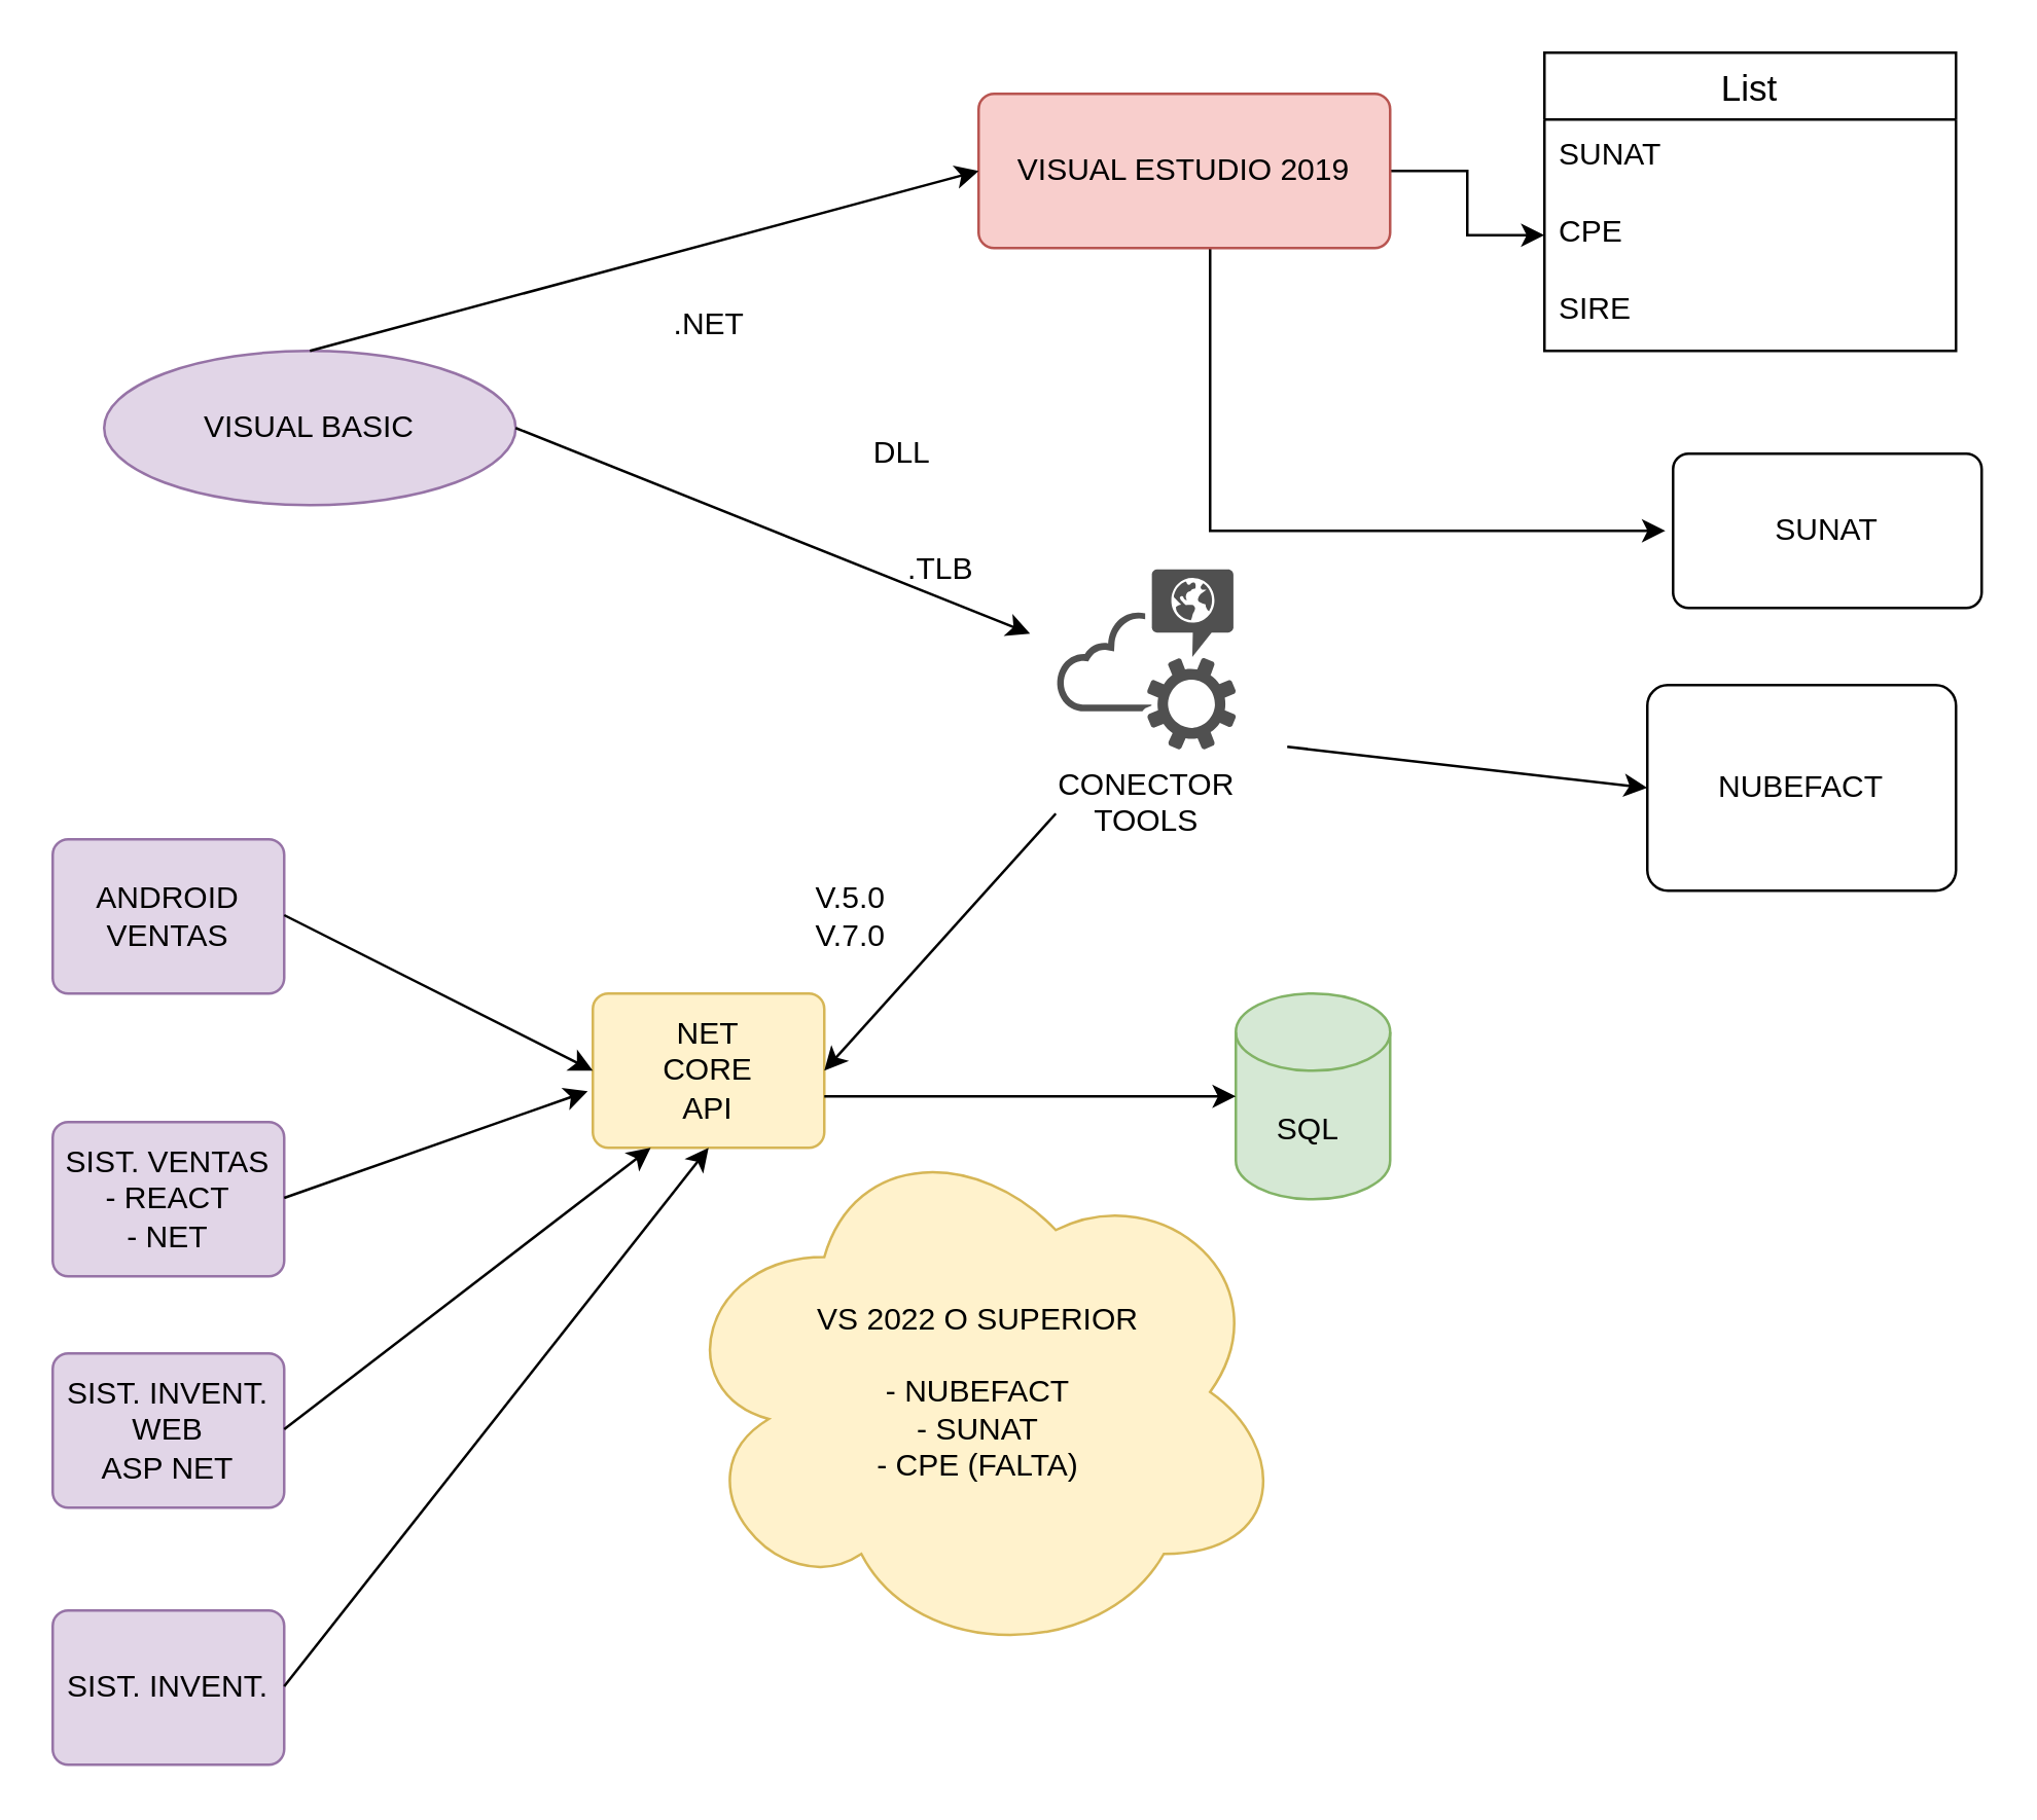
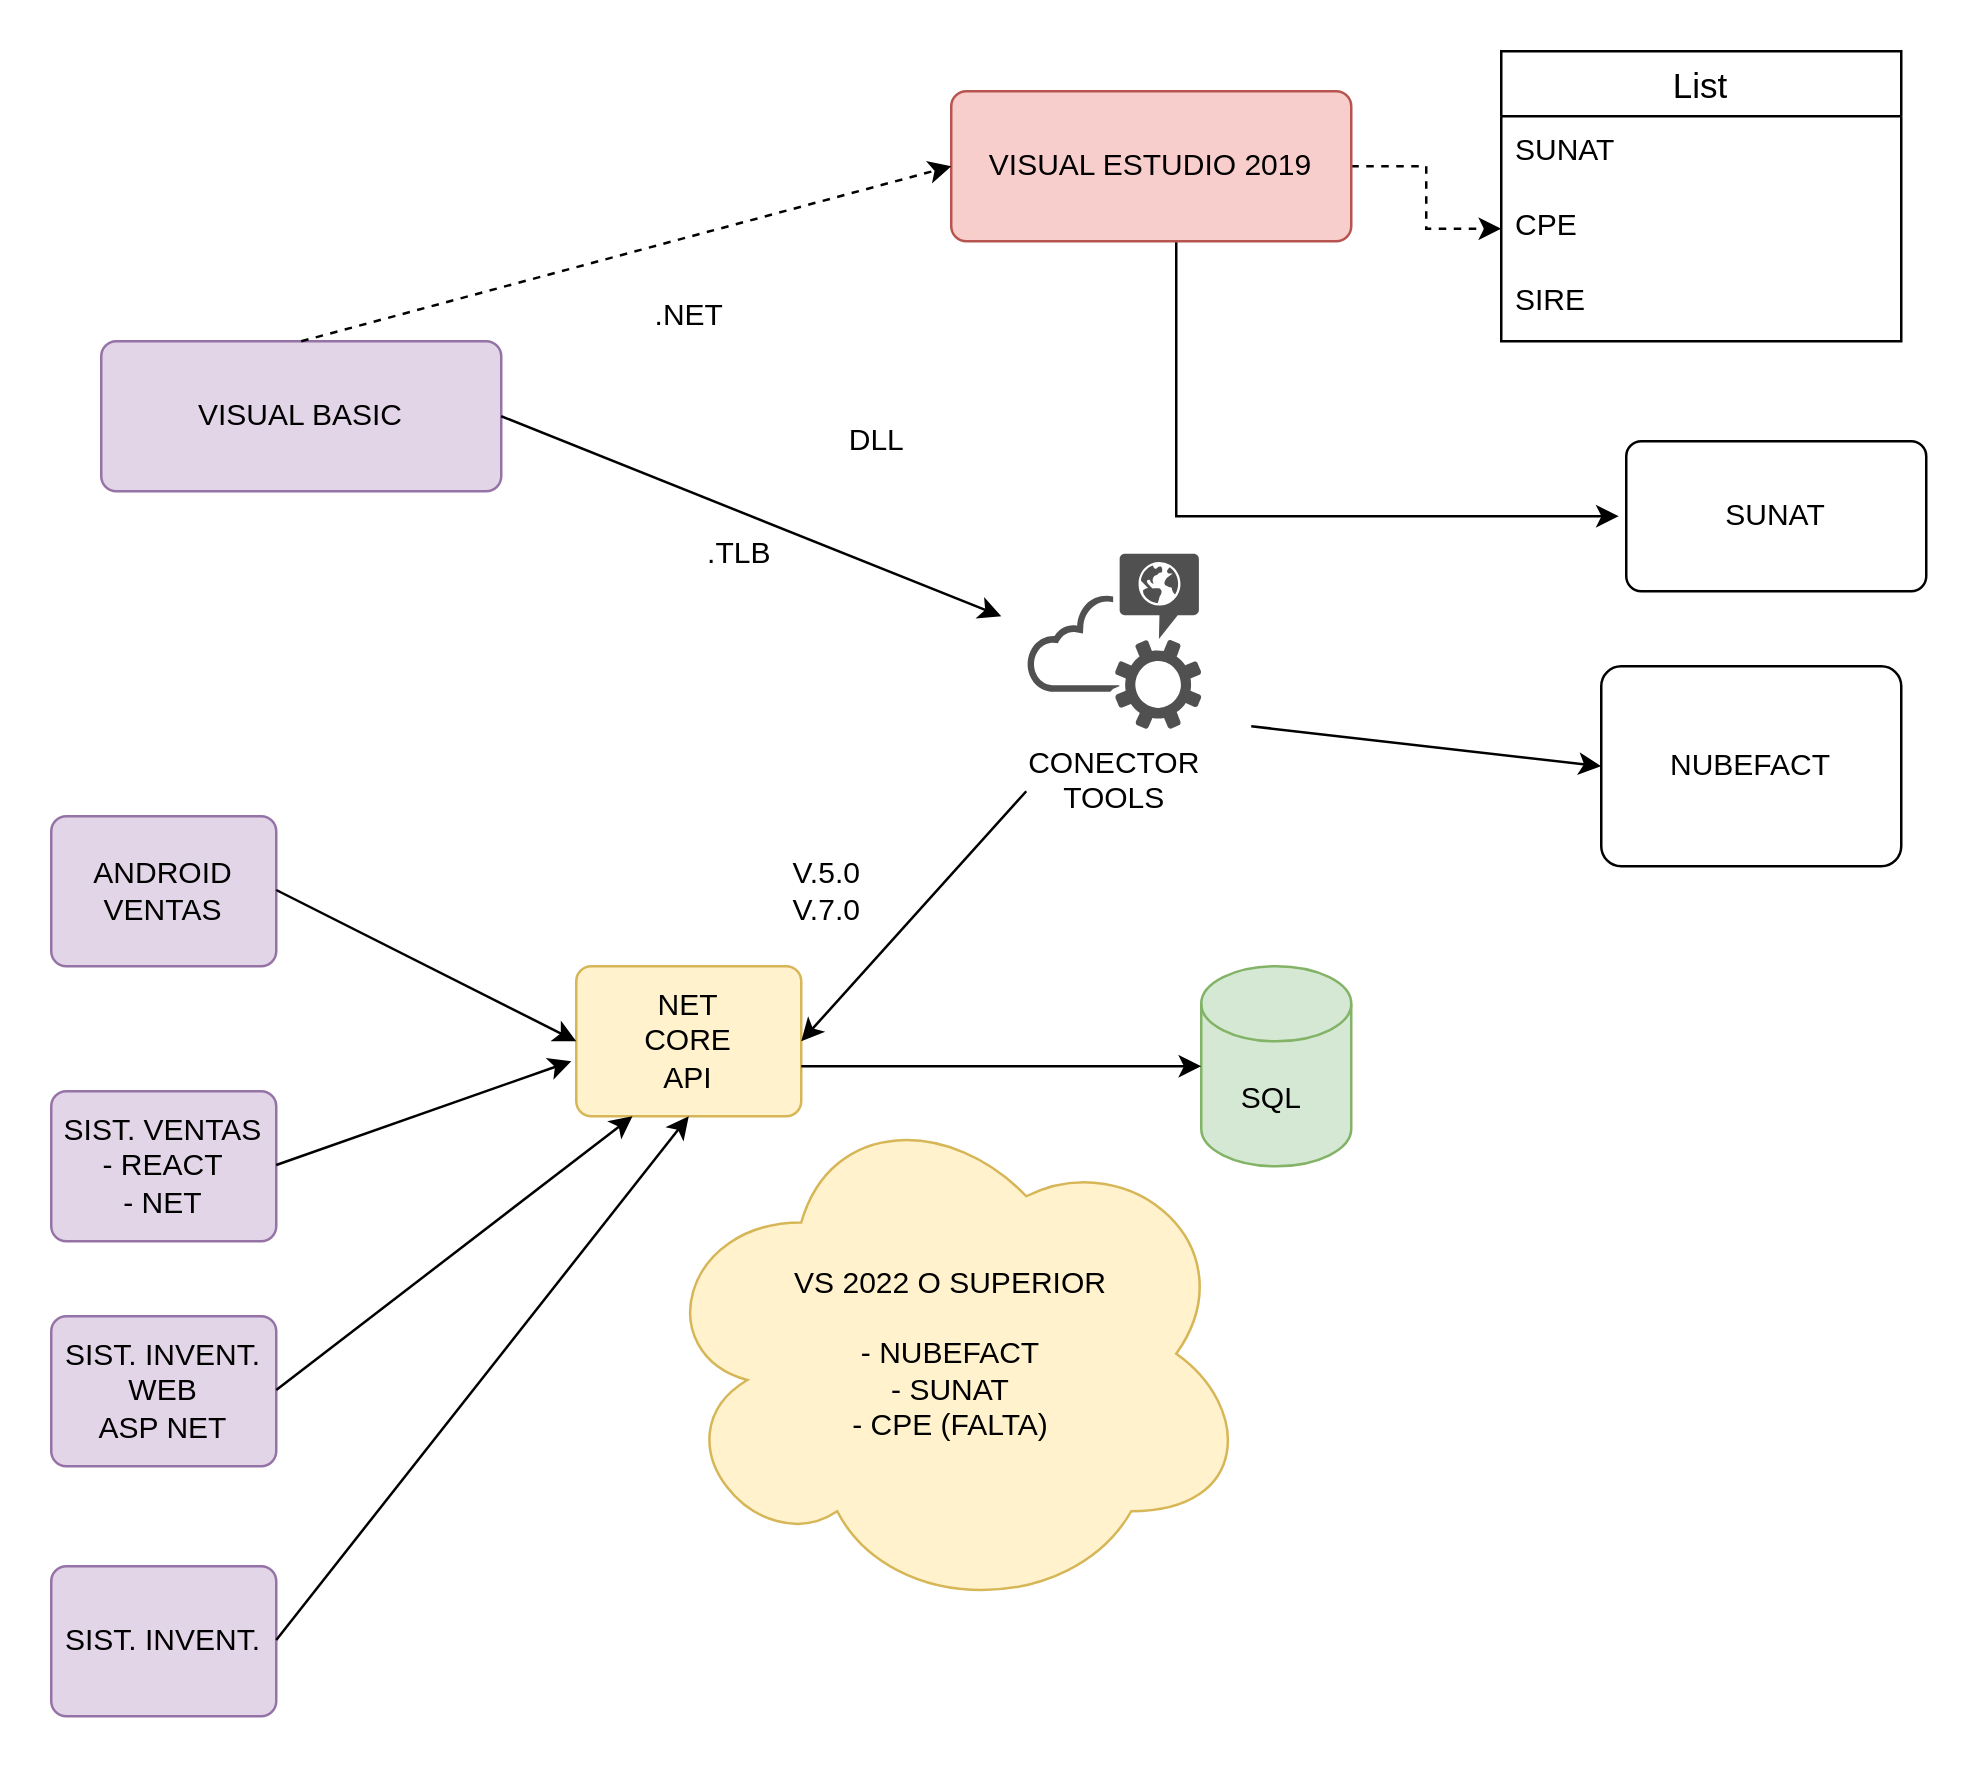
  <mxCell id="0" />
  <mxCell id="1" parent="0" />
  <mxCell id="2" value="SQL&amp;nbsp;" style="shape=cylinder3;whiteSpace=wrap;html=1;boundedLbl=1;backgroundOutline=1;size=15;fillColor=#d5e8d4;strokeColor=#82b366;" parent="1" vertex="1"><mxGeometry x="480" y="386" width="60" height="80" as="geometry" /></mxCell>
- <mxCell id="3" value="VISUAL BASIC" style="ellipse;arcSize=10;whiteSpace=wrap;html=1;align=center;fillColor=#e1d5e7;strokeColor=#9673a6;" parent="1" vertex="1"><mxGeometry x="40" y="136" width="160" height="60" as="geometry" /></mxCell>
- <mxCell id="4" value="" style="edgeStyle=orthogonalEdgeStyle;rounded=0;orthogonalLoop=1;jettySize=auto;html=1;" parent="1" source="6" target="9" edge="1"><mxGeometry relative="1" as="geometry" /></mxCell>
+ <mxCell id="3" value="VISUAL BASIC" style="rounded=1;arcSize=10;whiteSpace=wrap;html=1;align=center;fillColor=#e1d5e7;strokeColor=#9673a6;" parent="1" vertex="1"><mxGeometry x="40" y="136" width="160" height="60" as="geometry" /></mxCell>
+ <mxCell id="4" value="" style="edgeStyle=orthogonalEdgeStyle;rounded=0;orthogonalLoop=1;jettySize=auto;html=1;dashed=1;" parent="1" source="6" target="9" edge="1"><mxGeometry relative="1" as="geometry" /></mxCell>
  <mxCell id="5" value="" style="edgeStyle=orthogonalEdgeStyle;rounded=0;orthogonalLoop=1;jettySize=auto;html=1;" parent="1" edge="1"><mxGeometry relative="1" as="geometry"><mxPoint x="470" y="66" as="sourcePoint" /><mxPoint x="647" y="206" as="targetPoint" /><Array as="points"><mxPoint x="470" y="206" /></Array></mxGeometry></mxCell>
  <mxCell id="6" value="VISUAL ESTUDIO 2019" style="rounded=1;arcSize=10;whiteSpace=wrap;html=1;align=center;fillColor=#f8cecc;strokeColor=#b85450;" parent="1" vertex="1"><mxGeometry x="380" y="36" width="160" height="60" as="geometry" /></mxCell>
  <mxCell id="7" value="List" style="swimlane;fontStyle=0;childLayout=stackLayout;horizontal=1;startSize=26;horizontalStack=0;resizeParent=1;resizeParentMax=0;resizeLast=0;collapsible=1;marginBottom=0;align=center;fontSize=14;" parent="1" vertex="1"><mxGeometry x="600" y="20" width="160" height="116" as="geometry"><mxRectangle x="640" y="30" width="60" height="30" as="alternateBounds" /></mxGeometry></mxCell>
  <mxCell id="8" value="SUNAT" style="text;strokeColor=none;fillColor=none;spacingLeft=4;spacingRight=4;overflow=hidden;rotatable=0;points=[[0,0.5],[1,0.5]];portConstraint=eastwest;fontSize=12;whiteSpace=wrap;html=1;" parent="7" vertex="1"><mxGeometry y="26" width="160" height="30" as="geometry" /></mxCell>
  <mxCell id="9" value="CPE" style="text;strokeColor=none;fillColor=none;spacingLeft=4;spacingRight=4;overflow=hidden;rotatable=0;points=[[0,0.5],[1,0.5]];portConstraint=eastwest;fontSize=12;whiteSpace=wrap;html=1;" parent="7" vertex="1"><mxGeometry y="56" width="160" height="30" as="geometry" /></mxCell>
  <mxCell id="10" value="SIRE" style="text;strokeColor=none;fillColor=none;spacingLeft=4;spacingRight=4;overflow=hidden;rotatable=0;points=[[0,0.5],[1,0.5]];portConstraint=eastwest;fontSize=12;whiteSpace=wrap;html=1;" parent="7" vertex="1"><mxGeometry y="86" width="160" height="30" as="geometry" /></mxCell>
  <mxCell id="11" value="SUNAT" style="whiteSpace=wrap;html=1;rounded=1;arcSize=10;" parent="1" vertex="1"><mxGeometry x="650" y="176" width="120" height="60" as="geometry" /></mxCell>
- <mxCell id="12" value="" style="edgeStyle=none;orthogonalLoop=1;jettySize=auto;html=1;rounded=0;entryX=0;entryY=0.5;entryDx=0;entryDy=0;exitX=0.5;exitY=0;exitDx=0;exitDy=0;" edge="1" parent="1" source="3" target="6"><mxGeometry width="100" relative="1" as="geometry"><mxPoint x="300" y="196" as="sourcePoint" /><mxPoint x="400" y="196" as="targetPoint" /><Array as="points" /></mxGeometry></mxCell>
+ <mxCell id="12" value="" style="edgeStyle=none;orthogonalLoop=1;jettySize=auto;html=1;rounded=0;entryX=0;entryY=0.5;entryDx=0;entryDy=0;exitX=0.5;exitY=0;exitDx=0;exitDy=0;dashed=1;" edge="1" parent="1" source="3" target="6"><mxGeometry width="100" relative="1" as="geometry"><mxPoint x="300" y="196" as="sourcePoint" /><mxPoint x="400" y="196" as="targetPoint" /><Array as="points" /></mxGeometry></mxCell>
  <mxCell id="13" value="CONECTOR&lt;br&gt;TOOLS" style="sketch=0;pointerEvents=1;shadow=0;dashed=0;html=1;strokeColor=none;fillColor=#505050;labelPosition=center;verticalLabelPosition=bottom;outlineConnect=0;verticalAlign=top;align=center;shape=mxgraph.office.clouds.public_im_cloud_service;" vertex="1" parent="1"><mxGeometry x="410" y="221" width="70" height="70" as="geometry" /></mxCell>
  <mxCell id="14" value=".NET" style="text;html=1;align=center;verticalAlign=middle;resizable=0;points=[];autosize=1;strokeColor=none;fillColor=none;" vertex="1" parent="1"><mxGeometry x="250" y="111" width="50" height="30" as="geometry" /></mxCell>
  <mxCell id="15" value="" style="edgeStyle=none;orthogonalLoop=1;jettySize=auto;html=1;rounded=0;exitX=1;exitY=0.5;exitDx=0;exitDy=0;" edge="1" parent="1" source="3"><mxGeometry width="100" relative="1" as="geometry"><mxPoint x="220" y="216" as="sourcePoint" /><mxPoint x="400" y="246" as="targetPoint" /><Array as="points" /></mxGeometry></mxCell>
  <mxCell id="16" value="DLL" style="text;html=1;align=center;verticalAlign=middle;resizable=0;points=[];autosize=1;strokeColor=none;fillColor=none;" vertex="1" parent="1"><mxGeometry x="325" y="161" width="50" height="30" as="geometry" /></mxCell>
- <mxCell id="17" value=".TLB" style="text;html=1;align=center;verticalAlign=middle;resizable=0;points=[];autosize=1;strokeColor=none;fillColor=none;" vertex="1" parent="1"><mxGeometry x="340" y="206" width="50" height="30" as="geometry" /></mxCell>
+ <mxCell id="17" value=".TLB" style="text;html=1;align=center;verticalAlign=middle;resizable=0;points=[];autosize=1;strokeColor=none;fillColor=none;" vertex="1" parent="1"><mxGeometry x="270" y="206" width="50" height="30" as="geometry" /></mxCell>
  <mxCell id="18" value="NUBEFACT" style="whiteSpace=wrap;html=1;rounded=1;arcSize=10;" vertex="1" parent="1"><mxGeometry x="640" y="266" width="120" height="80" as="geometry" /></mxCell>
  <mxCell id="19" value="" style="edgeStyle=none;orthogonalLoop=1;jettySize=auto;html=1;rounded=0;entryX=0;entryY=0.5;entryDx=0;entryDy=0;" edge="1" parent="1" target="18"><mxGeometry width="100" relative="1" as="geometry"><mxPoint x="500" y="290" as="sourcePoint" /><mxPoint x="600" y="290" as="targetPoint" /><Array as="points" /></mxGeometry></mxCell>
  <mxCell id="20" value="NET&lt;br&gt;CORE&lt;br&gt;API" style="whiteSpace=wrap;html=1;rounded=1;arcSize=10;fillColor=#fff2cc;strokeColor=#d6b656;" vertex="1" parent="1"><mxGeometry x="230" y="386" width="90" height="60" as="geometry" /></mxCell>
  <mxCell id="21" value="V.5.0&lt;br&gt;V.7.0" style="text;html=1;align=center;verticalAlign=middle;resizable=0;points=[];autosize=1;strokeColor=none;fillColor=none;" vertex="1" parent="1"><mxGeometry x="305" y="336" width="50" height="40" as="geometry" /></mxCell>
  <mxCell id="22" value="" style="edgeStyle=none;orthogonalLoop=1;jettySize=auto;html=1;rounded=0;entryX=1;entryY=0.5;entryDx=0;entryDy=0;" edge="1" parent="1" target="20"><mxGeometry width="100" relative="1" as="geometry"><mxPoint x="410" y="316" as="sourcePoint" /><mxPoint x="510" y="366" as="targetPoint" /><Array as="points" /></mxGeometry></mxCell>
  <mxCell id="23" value="ANDROID VENTAS" style="whiteSpace=wrap;html=1;rounded=1;arcSize=10;fillColor=#e1d5e7;strokeColor=#9673a6;" vertex="1" parent="1"><mxGeometry x="20" y="326" width="90" height="60" as="geometry" /></mxCell>
  <mxCell id="24" value="SIST. VENTAS&lt;br&gt;- REACT&lt;br&gt;- NET" style="whiteSpace=wrap;html=1;rounded=1;arcSize=10;fillColor=#e1d5e7;strokeColor=#9673a6;" vertex="1" parent="1"><mxGeometry x="20" y="436" width="90" height="60" as="geometry" /></mxCell>
  <mxCell id="25" value="SIST. INVENT.&lt;br&gt;WEB&lt;br&gt;ASP NET" style="whiteSpace=wrap;html=1;rounded=1;arcSize=10;fillColor=#e1d5e7;strokeColor=#9673a6;" vertex="1" parent="1"><mxGeometry x="20" y="526" width="90" height="60" as="geometry" /></mxCell>
  <mxCell id="26" value="SIST. INVENT.&lt;br&gt;" style="whiteSpace=wrap;html=1;rounded=1;arcSize=10;fillColor=#e1d5e7;strokeColor=#9673a6;" vertex="1" parent="1"><mxGeometry x="20" y="626" width="90" height="60" as="geometry" /></mxCell>
  <mxCell id="27" value="" style="edgeStyle=none;orthogonalLoop=1;jettySize=auto;html=1;rounded=0;entryX=0;entryY=0.5;entryDx=0;entryDy=0;" edge="1" parent="1" target="20"><mxGeometry width="100" relative="1" as="geometry"><mxPoint x="110" y="355.5" as="sourcePoint" /><mxPoint x="210" y="355.5" as="targetPoint" /><Array as="points" /></mxGeometry></mxCell>
  <mxCell id="28" value="" style="edgeStyle=none;orthogonalLoop=1;jettySize=auto;html=1;rounded=0;entryX=-0.022;entryY=0.633;entryDx=0;entryDy=0;entryPerimeter=0;" edge="1" parent="1" target="20"><mxGeometry width="100" relative="1" as="geometry"><mxPoint x="110" y="465.5" as="sourcePoint" /><mxPoint x="210" y="465.5" as="targetPoint" /><Array as="points" /></mxGeometry></mxCell>
  <mxCell id="29" value="" style="edgeStyle=none;orthogonalLoop=1;jettySize=auto;html=1;rounded=0;entryX=0.25;entryY=1;entryDx=0;entryDy=0;" edge="1" parent="1" target="20"><mxGeometry width="100" relative="1" as="geometry"><mxPoint x="110" y="555.5" as="sourcePoint" /><mxPoint x="210" y="555.5" as="targetPoint" /><Array as="points" /></mxGeometry></mxCell>
  <mxCell id="30" value="" style="edgeStyle=none;orthogonalLoop=1;jettySize=auto;html=1;rounded=0;entryX=0.5;entryY=1;entryDx=0;entryDy=0;" edge="1" parent="1" target="20"><mxGeometry width="100" relative="1" as="geometry"><mxPoint x="110" y="655.5" as="sourcePoint" /><mxPoint x="210" y="655.5" as="targetPoint" /><Array as="points" /></mxGeometry></mxCell>
  <mxCell id="31" value="" style="edgeStyle=none;orthogonalLoop=1;jettySize=auto;html=1;rounded=0;entryX=0;entryY=0.5;entryDx=0;entryDy=0;entryPerimeter=0;" edge="1" parent="1" target="2"><mxGeometry width="100" relative="1" as="geometry"><mxPoint x="320" y="426" as="sourcePoint" /><mxPoint x="420" y="426" as="targetPoint" /><Array as="points" /></mxGeometry></mxCell>
  <mxCell id="32" value="VS 2022 O SUPERIOR&lt;br&gt;&lt;br&gt;- NUBEFACT&lt;br&gt;- SUNAT&lt;br&gt;- CPE (FALTA)" style="ellipse;shape=cloud;whiteSpace=wrap;html=1;fillColor=#fff2cc;strokeColor=#d6b656;" vertex="1" parent="1"><mxGeometry x="260" y="436" width="240" height="210" as="geometry" /></mxCell>
